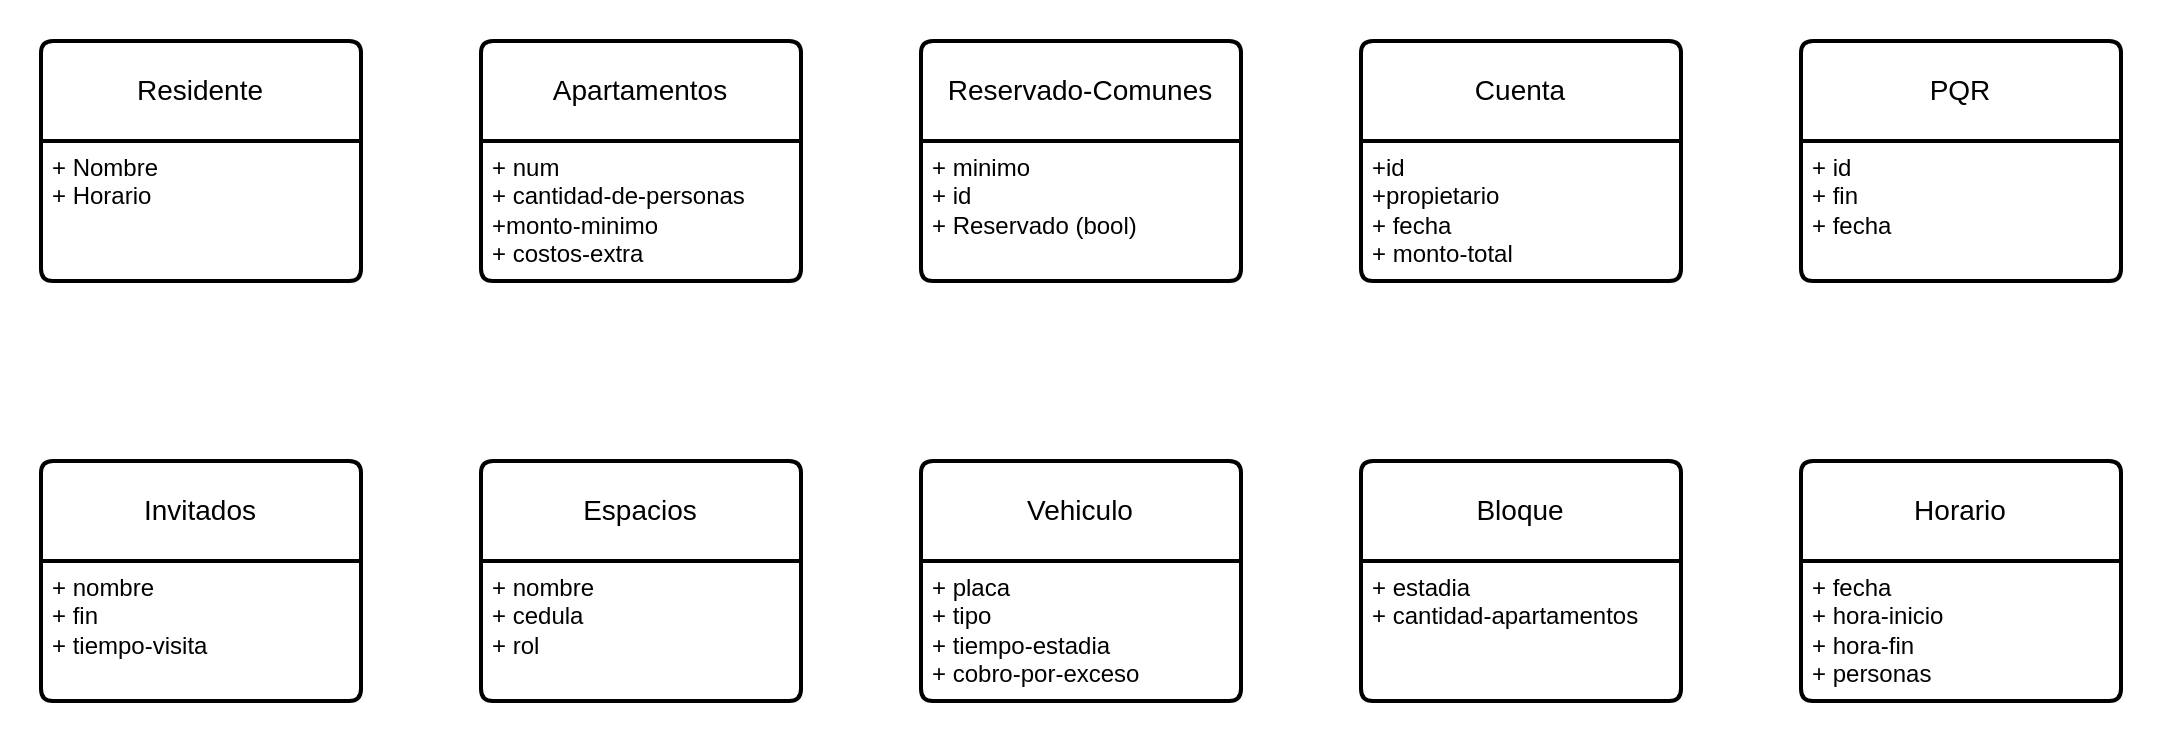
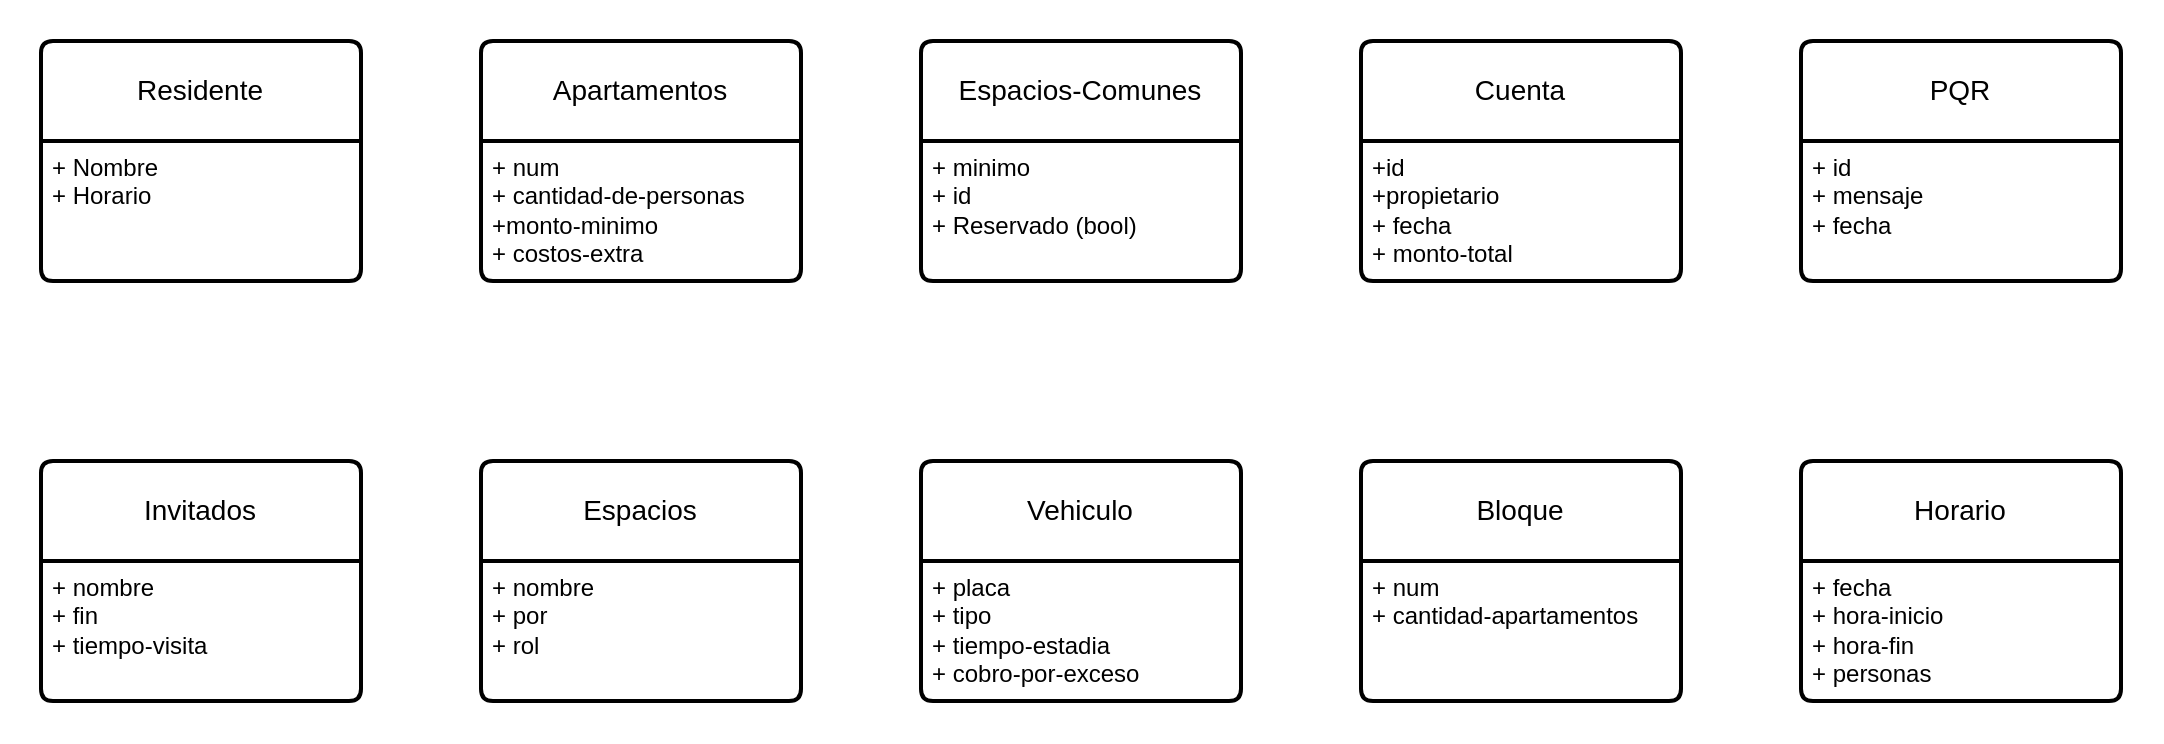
  <mxCell id="0" />
  <mxCell id="1" parent="0" />
  <mxCell id="2" value="Residente" style="swimlane;childLayout=stackLayout;horizontal=1;startSize=50;horizontalStack=0;rounded=1;fontSize=14;fontStyle=0;strokeWidth=2;resizeParent=0;resizeLast=1;shadow=0;dashed=0;align=center;arcSize=4;whiteSpace=wrap;html=1;" vertex="1" parent="1"><mxGeometry x="20" y="20" width="160" height="120" as="geometry" /></mxCell>
  <mxCell id="3" value="&lt;div&gt;+ Nombre&lt;/div&gt;&lt;div&gt;+ Horario&lt;br&gt;&lt;/div&gt;" style="align=left;strokeColor=none;fillColor=none;spacingLeft=4;fontSize=12;verticalAlign=top;resizable=0;rotatable=0;part=1;html=1;" vertex="1" parent="2"><mxGeometry y="50" width="160" height="70" as="geometry" /></mxCell>
  <mxCell id="4" value="Apartamentos" style="swimlane;childLayout=stackLayout;horizontal=1;startSize=50;horizontalStack=0;rounded=1;fontSize=14;fontStyle=0;strokeWidth=2;resizeParent=0;resizeLast=1;shadow=0;dashed=0;align=center;arcSize=4;whiteSpace=wrap;html=1;" vertex="1" parent="1"><mxGeometry x="240" y="20" width="160" height="120" as="geometry" /></mxCell>
  <mxCell id="5" value="&lt;div&gt;+ num&lt;/div&gt;&lt;div&gt;+ cantidad-de-personas&lt;/div&gt;&lt;div&gt;+monto-minimo&lt;/div&gt;&lt;div&gt;+ costos-extra&lt;br&gt;&lt;/div&gt;" style="align=left;strokeColor=none;fillColor=none;spacingLeft=4;fontSize=12;verticalAlign=top;resizable=0;rotatable=0;part=1;html=1;" vertex="1" parent="4"><mxGeometry y="50" width="160" height="70" as="geometry" /></mxCell>
- <mxCell id="6" value="Reservado-Comunes" style="swimlane;childLayout=stackLayout;horizontal=1;startSize=50;horizontalStack=0;rounded=1;fontSize=14;fontStyle=0;strokeWidth=2;resizeParent=0;resizeLast=1;shadow=0;dashed=0;align=center;arcSize=4;whiteSpace=wrap;html=1;" vertex="1" parent="1"><mxGeometry x="460" y="20" width="160" height="120" as="geometry" /></mxCell>
+ <mxCell id="6" value="Espacios-Comunes" style="swimlane;childLayout=stackLayout;horizontal=1;startSize=50;horizontalStack=0;rounded=1;fontSize=14;fontStyle=0;strokeWidth=2;resizeParent=0;resizeLast=1;shadow=0;dashed=0;align=center;arcSize=4;whiteSpace=wrap;html=1;" vertex="1" parent="1"><mxGeometry x="460" y="20" width="160" height="120" as="geometry" /></mxCell>
  <mxCell id="7" value="&lt;div&gt;+ minimo&lt;/div&gt;&lt;div&gt;+ id&lt;/div&gt;&lt;div&gt;+ Reservado (bool)&lt;/div&gt;" style="align=left;strokeColor=none;fillColor=none;spacingLeft=4;fontSize=12;verticalAlign=top;resizable=0;rotatable=0;part=1;html=1;" vertex="1" parent="6"><mxGeometry y="50" width="160" height="70" as="geometry" /></mxCell>
  <mxCell id="8" value="Cuenta" style="swimlane;childLayout=stackLayout;horizontal=1;startSize=50;horizontalStack=0;rounded=1;fontSize=14;fontStyle=0;strokeWidth=2;resizeParent=0;resizeLast=1;shadow=0;dashed=0;align=center;arcSize=4;whiteSpace=wrap;html=1;" vertex="1" parent="1"><mxGeometry x="680" y="20" width="160" height="120" as="geometry" /></mxCell>
  <mxCell id="9" value="&lt;div&gt;+id&lt;/div&gt;&lt;div&gt;+propietario&lt;/div&gt;&lt;div&gt;+ fecha&lt;/div&gt;&lt;div&gt;+ monto-total&lt;br&gt;&lt;/div&gt;" style="align=left;strokeColor=none;fillColor=none;spacingLeft=4;fontSize=12;verticalAlign=top;resizable=0;rotatable=0;part=1;html=1;" vertex="1" parent="8"><mxGeometry y="50" width="160" height="70" as="geometry" /></mxCell>
  <mxCell id="10" value="PQR" style="swimlane;childLayout=stackLayout;horizontal=1;startSize=50;horizontalStack=0;rounded=1;fontSize=14;fontStyle=0;strokeWidth=2;resizeParent=0;resizeLast=1;shadow=0;dashed=0;align=center;arcSize=4;whiteSpace=wrap;html=1;" vertex="1" parent="1"><mxGeometry x="900" y="20" width="160" height="120" as="geometry" /></mxCell>
- <mxCell id="11" value="&lt;div&gt;+ id&lt;/div&gt;&lt;div&gt;+ fin&lt;/div&gt;&lt;div&gt;+ fecha&lt;br&gt;&lt;/div&gt;" style="align=left;strokeColor=none;fillColor=none;spacingLeft=4;fontSize=12;verticalAlign=top;resizable=0;rotatable=0;part=1;html=1;" vertex="1" parent="10"><mxGeometry y="50" width="160" height="70" as="geometry" /></mxCell>
+ <mxCell id="11" value="&lt;div&gt;+ id&lt;/div&gt;&lt;div&gt;+ mensaje&lt;/div&gt;&lt;div&gt;+ fecha&lt;br&gt;&lt;/div&gt;" style="align=left;strokeColor=none;fillColor=none;spacingLeft=4;fontSize=12;verticalAlign=top;resizable=0;rotatable=0;part=1;html=1;" vertex="1" parent="10"><mxGeometry y="50" width="160" height="70" as="geometry" /></mxCell>
  <mxCell id="12" value="Invitados" style="swimlane;childLayout=stackLayout;horizontal=1;startSize=50;horizontalStack=0;rounded=1;fontSize=14;fontStyle=0;strokeWidth=2;resizeParent=0;resizeLast=1;shadow=0;dashed=0;align=center;arcSize=4;whiteSpace=wrap;html=1;" vertex="1" parent="1"><mxGeometry x="20" y="230" width="160" height="120" as="geometry" /></mxCell>
  <mxCell id="13" value="&lt;div&gt;+ nombre&lt;/div&gt;&lt;div&gt;+ fin&lt;/div&gt;&lt;div&gt;+ tiempo-visita&lt;br&gt;&lt;/div&gt;" style="align=left;strokeColor=none;fillColor=none;spacingLeft=4;fontSize=12;verticalAlign=top;resizable=0;rotatable=0;part=1;html=1;" vertex="1" parent="12"><mxGeometry y="50" width="160" height="70" as="geometry" /></mxCell>
  <mxCell id="14" value="Espacios" style="swimlane;childLayout=stackLayout;horizontal=1;startSize=50;horizontalStack=0;rounded=1;fontSize=14;fontStyle=0;strokeWidth=2;resizeParent=0;resizeLast=1;shadow=0;dashed=0;align=center;arcSize=4;whiteSpace=wrap;html=1;" vertex="1" parent="1"><mxGeometry x="240" y="230" width="160" height="120" as="geometry" /></mxCell>
- <mxCell id="15" value="&lt;div&gt;+ nombre&lt;/div&gt;&lt;div&gt;+ cedula&lt;/div&gt;&lt;div&gt;+ rol&lt;br&gt;&lt;/div&gt;" style="align=left;strokeColor=none;fillColor=none;spacingLeft=4;fontSize=12;verticalAlign=top;resizable=0;rotatable=0;part=1;html=1;" vertex="1" parent="14"><mxGeometry y="50" width="160" height="70" as="geometry" /></mxCell>
+ <mxCell id="15" value="&lt;div&gt;+ nombre&lt;/div&gt;&lt;div&gt;+ por&lt;/div&gt;&lt;div&gt;+ rol&lt;br&gt;&lt;/div&gt;" style="align=left;strokeColor=none;fillColor=none;spacingLeft=4;fontSize=12;verticalAlign=top;resizable=0;rotatable=0;part=1;html=1;" vertex="1" parent="14"><mxGeometry y="50" width="160" height="70" as="geometry" /></mxCell>
  <mxCell id="16" value="Vehiculo" style="swimlane;childLayout=stackLayout;horizontal=1;startSize=50;horizontalStack=0;rounded=1;fontSize=14;fontStyle=0;strokeWidth=2;resizeParent=0;resizeLast=1;shadow=0;dashed=0;align=center;arcSize=4;whiteSpace=wrap;html=1;" vertex="1" parent="1"><mxGeometry x="460" y="230" width="160" height="120" as="geometry" /></mxCell>
  <mxCell id="17" value="&lt;div&gt;+ placa&lt;/div&gt;&lt;div&gt;+ tipo&lt;/div&gt;&lt;div&gt;+ tiempo-estadia&lt;/div&gt;&lt;div&gt;+ cobro-por-exceso&lt;br&gt;&lt;/div&gt;" style="align=left;strokeColor=none;fillColor=none;spacingLeft=4;fontSize=12;verticalAlign=top;resizable=0;rotatable=0;part=1;html=1;" vertex="1" parent="16"><mxGeometry y="50" width="160" height="70" as="geometry" /></mxCell>
  <mxCell id="18" value="Bloque" style="swimlane;childLayout=stackLayout;horizontal=1;startSize=50;horizontalStack=0;rounded=1;fontSize=14;fontStyle=0;strokeWidth=2;resizeParent=0;resizeLast=1;shadow=0;dashed=0;align=center;arcSize=4;whiteSpace=wrap;html=1;" vertex="1" parent="1"><mxGeometry x="680" y="230" width="160" height="120" as="geometry" /></mxCell>
- <mxCell id="19" value="&lt;div&gt;+ estadia&lt;/div&gt;&lt;div&gt;+ cantidad-apartamentos&lt;br&gt;&lt;/div&gt;" style="align=left;strokeColor=none;fillColor=none;spacingLeft=4;fontSize=12;verticalAlign=top;resizable=0;rotatable=0;part=1;html=1;" vertex="1" parent="18"><mxGeometry y="50" width="160" height="70" as="geometry" /></mxCell>
+ <mxCell id="19" value="&lt;div&gt;+ num&lt;/div&gt;&lt;div&gt;+ cantidad-apartamentos&lt;br&gt;&lt;/div&gt;" style="align=left;strokeColor=none;fillColor=none;spacingLeft=4;fontSize=12;verticalAlign=top;resizable=0;rotatable=0;part=1;html=1;" vertex="1" parent="18"><mxGeometry y="50" width="160" height="70" as="geometry" /></mxCell>
  <mxCell id="20" value="Horario" style="swimlane;childLayout=stackLayout;horizontal=1;startSize=50;horizontalStack=0;rounded=1;fontSize=14;fontStyle=0;strokeWidth=2;resizeParent=0;resizeLast=1;shadow=0;dashed=0;align=center;arcSize=4;whiteSpace=wrap;html=1;" vertex="1" parent="1"><mxGeometry x="900" y="230" width="160" height="120" as="geometry" /></mxCell>
  <mxCell id="21" value="&lt;div&gt;+ fecha &lt;br&gt;&lt;/div&gt;&lt;div&gt;+ hora-inicio&lt;/div&gt;&lt;div&gt;+ hora-fin&lt;/div&gt;&lt;div&gt;+ personas&lt;br&gt;&lt;/div&gt;" style="align=left;strokeColor=none;fillColor=none;spacingLeft=4;fontSize=12;verticalAlign=top;resizable=0;rotatable=0;part=1;html=1;" vertex="1" parent="20"><mxGeometry y="50" width="160" height="70" as="geometry" /></mxCell>
